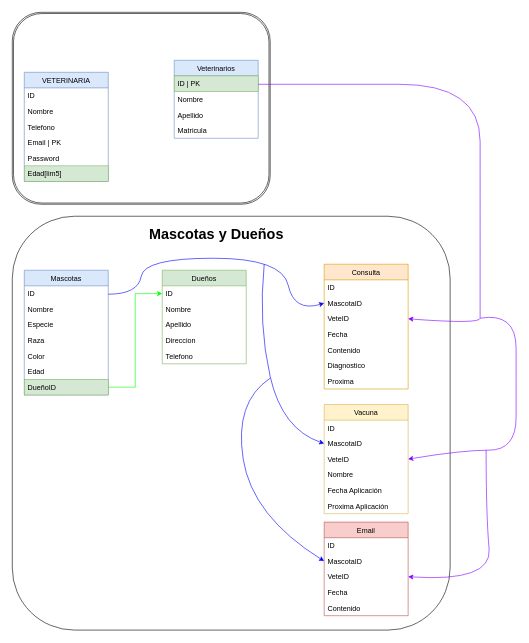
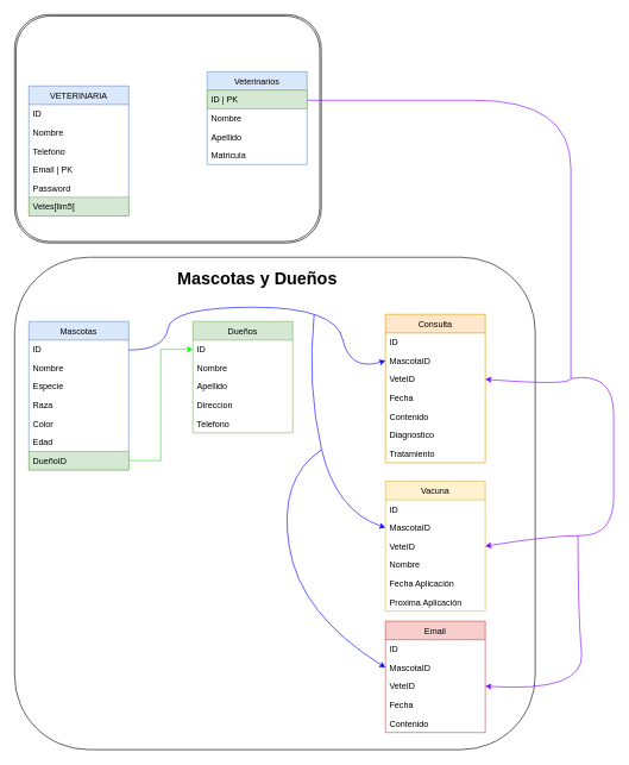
  <mxCell id="0" />
  <mxCell id="1" parent="0" />
  <mxCell id="2" value="" style="shape=ext;double=1;rounded=1;whiteSpace=wrap;html=1;" parent="1" vertex="1"><mxGeometry x="20" y="20" width="430" height="320" as="geometry" /></mxCell>
  <mxCell id="3" value="" style="rounded=1;whiteSpace=wrap;html=1;" parent="1" vertex="1"><mxGeometry x="20" y="360" width="730" height="690" as="geometry" /></mxCell>
  <mxCell id="4" value="Mascotas y Dueños" style="text;strokeColor=none;fillColor=none;html=1;fontSize=24;fontStyle=1;verticalAlign=middle;align=center;" parent="1" vertex="1"><mxGeometry x="310" y="370" width="100" height="40" as="geometry" /></mxCell>
  <mxCell id="5" style="edgeStyle=orthogonalEdgeStyle;rounded=0;orthogonalLoop=1;jettySize=auto;html=1;exitX=1;exitY=0.5;exitDx=0;exitDy=0;entryX=0;entryY=0.5;entryDx=0;entryDy=0;strokeColor=#00FF00;" parent="1" source="25" target="27" edge="1"><mxGeometry relative="1" as="geometry" /></mxCell>
  <mxCell id="6" value="VETERINARIA" style="swimlane;fontStyle=0;childLayout=stackLayout;horizontal=1;startSize=26;fillColor=#dae8fc;horizontalStack=0;resizeParent=1;resizeParentMax=0;resizeLast=0;collapsible=1;marginBottom=0;strokeColor=#6c8ebf;" parent="1" vertex="1"><mxGeometry x="40" y="120" width="140" height="182" as="geometry" /></mxCell>
  <mxCell id="7" value="ID " style="text;strokeColor=none;fillColor=none;align=left;verticalAlign=top;spacingLeft=4;spacingRight=4;overflow=hidden;rotatable=0;points=[[0,0.5],[1,0.5]];portConstraint=eastwest;" parent="6" vertex="1"><mxGeometry y="26" width="140" height="26" as="geometry" /></mxCell>
  <mxCell id="8" value="Nombre" style="text;strokeColor=none;fillColor=none;align=left;verticalAlign=top;spacingLeft=4;spacingRight=4;overflow=hidden;rotatable=0;points=[[0,0.5],[1,0.5]];portConstraint=eastwest;" parent="6" vertex="1"><mxGeometry y="52" width="140" height="26" as="geometry" /></mxCell>
  <mxCell id="9" value="Telefono" style="text;strokeColor=none;fillColor=none;align=left;verticalAlign=top;spacingLeft=4;spacingRight=4;overflow=hidden;rotatable=0;points=[[0,0.5],[1,0.5]];portConstraint=eastwest;" parent="6" vertex="1"><mxGeometry y="78" width="140" height="26" as="geometry" /></mxCell>
  <mxCell id="10" value="Email | PK" style="text;strokeColor=none;fillColor=none;align=left;verticalAlign=top;spacingLeft=4;spacingRight=4;overflow=hidden;rotatable=0;points=[[0,0.5],[1,0.5]];portConstraint=eastwest;" parent="6" vertex="1"><mxGeometry y="104" width="140" height="26" as="geometry" /></mxCell>
  <mxCell id="11" value="Password" style="text;strokeColor=none;fillColor=none;align=left;verticalAlign=top;spacingLeft=4;spacingRight=4;overflow=hidden;rotatable=0;points=[[0,0.5],[1,0.5]];portConstraint=eastwest;" parent="6" vertex="1"><mxGeometry y="130" width="140" height="26" as="geometry" /></mxCell>
- <mxCell id="12" value="Edad[lim5]" style="text;strokeColor=#82b366;fillColor=#d5e8d4;align=left;verticalAlign=top;spacingLeft=4;spacingRight=4;overflow=hidden;rotatable=0;points=[[0,0.5],[1,0.5]];portConstraint=eastwest;" parent="6" vertex="1"><mxGeometry y="156" width="140" height="26" as="geometry" /></mxCell>
+ <mxCell id="12" value="Vetes[lim5]" style="text;strokeColor=#82b366;fillColor=#d5e8d4;align=left;verticalAlign=top;spacingLeft=4;spacingRight=4;overflow=hidden;rotatable=0;points=[[0,0.5],[1,0.5]];portConstraint=eastwest;" parent="6" vertex="1"><mxGeometry y="156" width="140" height="26" as="geometry" /></mxCell>
  <mxCell id="13" value="Veterinarios" style="swimlane;fontStyle=0;childLayout=stackLayout;horizontal=1;startSize=26;fillColor=#dae8fc;horizontalStack=0;resizeParent=1;resizeParentMax=0;resizeLast=0;collapsible=1;marginBottom=0;strokeColor=#6c8ebf;" parent="1" vertex="1"><mxGeometry x="290" y="100" width="140" height="130" as="geometry" /></mxCell>
  <mxCell id="14" value="ID | PK" style="text;strokeColor=#82b366;fillColor=#d5e8d4;align=left;verticalAlign=top;spacingLeft=4;spacingRight=4;overflow=hidden;rotatable=0;points=[[0,0.5],[1,0.5]];portConstraint=eastwest;" parent="13" vertex="1"><mxGeometry y="26" width="140" height="26" as="geometry" /></mxCell>
  <mxCell id="15" value="Nombre" style="text;strokeColor=none;fillColor=none;align=left;verticalAlign=top;spacingLeft=4;spacingRight=4;overflow=hidden;rotatable=0;points=[[0,0.5],[1,0.5]];portConstraint=eastwest;" parent="13" vertex="1"><mxGeometry y="52" width="140" height="26" as="geometry" /></mxCell>
  <mxCell id="16" value="Apellido" style="text;strokeColor=none;fillColor=none;align=left;verticalAlign=top;spacingLeft=4;spacingRight=4;overflow=hidden;rotatable=0;points=[[0,0.5],[1,0.5]];portConstraint=eastwest;" parent="13" vertex="1"><mxGeometry y="78" width="140" height="26" as="geometry" /></mxCell>
  <mxCell id="17" value="Matricula" style="text;strokeColor=none;fillColor=none;align=left;verticalAlign=top;spacingLeft=4;spacingRight=4;overflow=hidden;rotatable=0;points=[[0,0.5],[1,0.5]];portConstraint=eastwest;" parent="13" vertex="1"><mxGeometry y="104" width="140" height="26" as="geometry" /></mxCell>
  <mxCell id="18" value="Mascotas" style="swimlane;fontStyle=0;childLayout=stackLayout;horizontal=1;startSize=26;fillColor=#dae8fc;horizontalStack=0;resizeParent=1;resizeParentMax=0;resizeLast=0;collapsible=1;marginBottom=0;strokeColor=#6c8ebf;" parent="1" vertex="1"><mxGeometry x="40" y="450" width="140" height="208" as="geometry" /></mxCell>
  <mxCell id="19" value="ID" style="text;strokeColor=none;fillColor=none;align=left;verticalAlign=top;spacingLeft=4;spacingRight=4;overflow=hidden;rotatable=0;points=[[0,0.5],[1,0.5]];portConstraint=eastwest;" parent="18" vertex="1"><mxGeometry y="26" width="140" height="26" as="geometry" /></mxCell>
  <mxCell id="20" value="Nombre" style="text;strokeColor=none;fillColor=none;align=left;verticalAlign=top;spacingLeft=4;spacingRight=4;overflow=hidden;rotatable=0;points=[[0,0.5],[1,0.5]];portConstraint=eastwest;" parent="18" vertex="1"><mxGeometry y="52" width="140" height="26" as="geometry" /></mxCell>
  <mxCell id="21" value="Especie" style="text;strokeColor=none;fillColor=none;align=left;verticalAlign=top;spacingLeft=4;spacingRight=4;overflow=hidden;rotatable=0;points=[[0,0.5],[1,0.5]];portConstraint=eastwest;" parent="18" vertex="1"><mxGeometry y="78" width="140" height="26" as="geometry" /></mxCell>
  <mxCell id="22" value="Raza" style="text;strokeColor=none;fillColor=none;align=left;verticalAlign=top;spacingLeft=4;spacingRight=4;overflow=hidden;rotatable=0;points=[[0,0.5],[1,0.5]];portConstraint=eastwest;" parent="18" vertex="1"><mxGeometry y="104" width="140" height="26" as="geometry" /></mxCell>
  <mxCell id="23" value="Color" style="text;strokeColor=none;fillColor=none;align=left;verticalAlign=top;spacingLeft=4;spacingRight=4;overflow=hidden;rotatable=0;points=[[0,0.5],[1,0.5]];portConstraint=eastwest;" parent="18" vertex="1"><mxGeometry y="130" width="140" height="26" as="geometry" /></mxCell>
  <mxCell id="24" value="Edad" style="text;strokeColor=none;fillColor=none;align=left;verticalAlign=top;spacingLeft=4;spacingRight=4;overflow=hidden;rotatable=0;points=[[0,0.5],[1,0.5]];portConstraint=eastwest;" parent="18" vertex="1"><mxGeometry y="156" width="140" height="26" as="geometry" /></mxCell>
  <mxCell id="25" value="DueñoID" style="text;strokeColor=#82b366;fillColor=#d5e8d4;align=left;verticalAlign=top;spacingLeft=4;spacingRight=4;overflow=hidden;rotatable=0;points=[[0,0.5],[1,0.5]];portConstraint=eastwest;" parent="18" vertex="1"><mxGeometry y="182" width="140" height="26" as="geometry" /></mxCell>
  <mxCell id="26" value="Dueños" style="swimlane;fontStyle=0;childLayout=stackLayout;horizontal=1;startSize=26;fillColor=#d5e8d4;horizontalStack=0;resizeParent=1;resizeParentMax=0;resizeLast=0;collapsible=1;marginBottom=0;strokeColor=#82b366;" parent="1" vertex="1"><mxGeometry x="270" y="450" width="140" height="156" as="geometry" /></mxCell>
  <mxCell id="27" value="ID" style="text;strokeColor=none;fillColor=none;align=left;verticalAlign=top;spacingLeft=4;spacingRight=4;overflow=hidden;rotatable=0;points=[[0,0.5],[1,0.5]];portConstraint=eastwest;" parent="26" vertex="1"><mxGeometry y="26" width="140" height="26" as="geometry" /></mxCell>
  <mxCell id="28" value="Nombre" style="text;strokeColor=none;fillColor=none;align=left;verticalAlign=top;spacingLeft=4;spacingRight=4;overflow=hidden;rotatable=0;points=[[0,0.5],[1,0.5]];portConstraint=eastwest;" parent="26" vertex="1"><mxGeometry y="52" width="140" height="26" as="geometry" /></mxCell>
  <mxCell id="29" value="Apellido" style="text;strokeColor=none;fillColor=none;align=left;verticalAlign=top;spacingLeft=4;spacingRight=4;overflow=hidden;rotatable=0;points=[[0,0.5],[1,0.5]];portConstraint=eastwest;" parent="26" vertex="1"><mxGeometry y="78" width="140" height="26" as="geometry" /></mxCell>
  <mxCell id="30" value="Direccion" style="text;strokeColor=none;fillColor=none;align=left;verticalAlign=top;spacingLeft=4;spacingRight=4;overflow=hidden;rotatable=0;points=[[0,0.5],[1,0.5]];portConstraint=eastwest;" parent="26" vertex="1"><mxGeometry y="104" width="140" height="26" as="geometry" /></mxCell>
  <mxCell id="31" value="Telefono" style="text;strokeColor=none;fillColor=none;align=left;verticalAlign=top;spacingLeft=4;spacingRight=4;overflow=hidden;rotatable=0;points=[[0,0.5],[1,0.5]];portConstraint=eastwest;" parent="26" vertex="1"><mxGeometry y="130" width="140" height="26" as="geometry" /></mxCell>
  <mxCell id="32" value="Consulta" style="swimlane;fontStyle=0;childLayout=stackLayout;horizontal=1;startSize=26;fillColor=#ffe6cc;horizontalStack=0;resizeParent=1;resizeParentMax=0;resizeLast=0;collapsible=1;marginBottom=0;strokeColor=#d79b00;" parent="1" vertex="1"><mxGeometry x="540" y="440" width="140" height="208" as="geometry" /></mxCell>
  <mxCell id="33" value="ID" style="text;strokeColor=none;fillColor=none;align=left;verticalAlign=top;spacingLeft=4;spacingRight=4;overflow=hidden;rotatable=0;points=[[0,0.5],[1,0.5]];portConstraint=eastwest;" parent="32" vertex="1"><mxGeometry y="26" width="140" height="26" as="geometry" /></mxCell>
  <mxCell id="34" value="MascotaID" style="text;strokeColor=none;fillColor=none;align=left;verticalAlign=top;spacingLeft=4;spacingRight=4;overflow=hidden;rotatable=0;points=[[0,0.5],[1,0.5]];portConstraint=eastwest;" parent="32" vertex="1"><mxGeometry y="52" width="140" height="26" as="geometry" /></mxCell>
  <mxCell id="35" value="VeteID" style="text;strokeColor=none;fillColor=none;align=left;verticalAlign=top;spacingLeft=4;spacingRight=4;overflow=hidden;rotatable=0;points=[[0,0.5],[1,0.5]];portConstraint=eastwest;" parent="32" vertex="1"><mxGeometry y="78" width="140" height="26" as="geometry" /></mxCell>
  <mxCell id="36" value="Fecha" style="text;strokeColor=none;fillColor=none;align=left;verticalAlign=top;spacingLeft=4;spacingRight=4;overflow=hidden;rotatable=0;points=[[0,0.5],[1,0.5]];portConstraint=eastwest;" parent="32" vertex="1"><mxGeometry y="104" width="140" height="26" as="geometry" /></mxCell>
  <mxCell id="37" value="Contenido" style="text;strokeColor=none;fillColor=none;align=left;verticalAlign=top;spacingLeft=4;spacingRight=4;overflow=hidden;rotatable=0;points=[[0,0.5],[1,0.5]];portConstraint=eastwest;" parent="32" vertex="1"><mxGeometry y="130" width="140" height="26" as="geometry" /></mxCell>
  <mxCell id="38" value="Diagnostico" style="text;strokeColor=none;fillColor=none;align=left;verticalAlign=top;spacingLeft=4;spacingRight=4;overflow=hidden;rotatable=0;points=[[0,0.5],[1,0.5]];portConstraint=eastwest;" parent="32" vertex="1"><mxGeometry y="156" width="140" height="26" as="geometry" /></mxCell>
- <mxCell id="39" value="Proxima" style="text;strokeColor=none;fillColor=none;align=left;verticalAlign=top;spacingLeft=4;spacingRight=4;overflow=hidden;rotatable=0;points=[[0,0.5],[1,0.5]];portConstraint=eastwest;" parent="32" vertex="1"><mxGeometry y="182" width="140" height="26" as="geometry" /></mxCell>
+ <mxCell id="39" value="Tratamiento" style="text;strokeColor=none;fillColor=none;align=left;verticalAlign=top;spacingLeft=4;spacingRight=4;overflow=hidden;rotatable=0;points=[[0,0.5],[1,0.5]];portConstraint=eastwest;" parent="32" vertex="1"><mxGeometry y="182" width="140" height="26" as="geometry" /></mxCell>
  <mxCell id="40" value="" style="curved=1;endArrow=classic;html=1;entryX=0;entryY=0.5;entryDx=0;entryDy=0;strokeColor=#0000FF;" parent="1" target="34" edge="1"><mxGeometry width="50" height="50" relative="1" as="geometry"><mxPoint x="180" y="490" as="sourcePoint" /><mxPoint x="230" y="440" as="targetPoint" /><Array as="points"><mxPoint x="230" y="490" /><mxPoint x="240" y="430" /><mxPoint x="470" y="430" /><mxPoint x="490" y="520" /></Array></mxGeometry></mxCell>
  <mxCell id="41" value="" style="curved=1;endArrow=classic;html=1;strokeColor=#0000FF;entryX=0;entryY=0.5;entryDx=0;entryDy=0;" parent="1" target="45" edge="1"><mxGeometry width="50" height="50" relative="1" as="geometry"><mxPoint x="440" y="440" as="sourcePoint" /><mxPoint x="490" y="390" as="targetPoint" /><Array as="points"><mxPoint x="430" y="540" /><mxPoint x="470" y="715" /></Array></mxGeometry></mxCell>
  <mxCell id="42" value="" style="curved=1;endArrow=classic;html=1;strokeColor=#0000FF;entryX=0;entryY=0.5;entryDx=0;entryDy=0;" parent="1" target="52" edge="1"><mxGeometry width="50" height="50" relative="1" as="geometry"><mxPoint x="450" y="630" as="sourcePoint" /><mxPoint x="500" y="580" as="targetPoint" /><Array as="points"><mxPoint x="390" y="670" /><mxPoint x="420" y="860" /></Array></mxGeometry></mxCell>
  <mxCell id="43" value="Vacuna" style="swimlane;fontStyle=0;childLayout=stackLayout;horizontal=1;startSize=26;fillColor=#fff2cc;horizontalStack=0;resizeParent=1;resizeParentMax=0;resizeLast=0;collapsible=1;marginBottom=0;strokeColor=#d6b656;" parent="1" vertex="1"><mxGeometry x="540" y="674" width="140" height="182" as="geometry" /></mxCell>
  <mxCell id="44" value="ID" style="text;strokeColor=none;fillColor=none;align=left;verticalAlign=top;spacingLeft=4;spacingRight=4;overflow=hidden;rotatable=0;points=[[0,0.5],[1,0.5]];portConstraint=eastwest;" parent="43" vertex="1"><mxGeometry y="26" width="140" height="26" as="geometry" /></mxCell>
  <mxCell id="45" value="MascotaID" style="text;strokeColor=none;fillColor=none;align=left;verticalAlign=top;spacingLeft=4;spacingRight=4;overflow=hidden;rotatable=0;points=[[0,0.5],[1,0.5]];portConstraint=eastwest;" parent="43" vertex="1"><mxGeometry y="52" width="140" height="26" as="geometry" /></mxCell>
  <mxCell id="46" value="VeteID" style="text;strokeColor=none;fillColor=none;align=left;verticalAlign=top;spacingLeft=4;spacingRight=4;overflow=hidden;rotatable=0;points=[[0,0.5],[1,0.5]];portConstraint=eastwest;" parent="43" vertex="1"><mxGeometry y="78" width="140" height="26" as="geometry" /></mxCell>
  <mxCell id="47" value="Nombre" style="text;strokeColor=none;fillColor=none;align=left;verticalAlign=top;spacingLeft=4;spacingRight=4;overflow=hidden;rotatable=0;points=[[0,0.5],[1,0.5]];portConstraint=eastwest;" parent="43" vertex="1"><mxGeometry y="104" width="140" height="26" as="geometry" /></mxCell>
  <mxCell id="48" value="Fecha Aplicación" style="text;strokeColor=none;fillColor=none;align=left;verticalAlign=top;spacingLeft=4;spacingRight=4;overflow=hidden;rotatable=0;points=[[0,0.5],[1,0.5]];portConstraint=eastwest;" parent="43" vertex="1"><mxGeometry y="130" width="140" height="26" as="geometry" /></mxCell>
  <mxCell id="49" value="Proxima Aplicación" style="text;strokeColor=none;fillColor=none;align=left;verticalAlign=top;spacingLeft=4;spacingRight=4;overflow=hidden;rotatable=0;points=[[0,0.5],[1,0.5]];portConstraint=eastwest;" parent="43" vertex="1"><mxGeometry y="156" width="140" height="26" as="geometry" /></mxCell>
  <mxCell id="50" value="Email" style="swimlane;fontStyle=0;childLayout=stackLayout;horizontal=1;startSize=26;fillColor=#f8cecc;horizontalStack=0;resizeParent=1;resizeParentMax=0;resizeLast=0;collapsible=1;marginBottom=0;strokeColor=#b85450;" parent="1" vertex="1"><mxGeometry x="540" y="870" width="140" height="156" as="geometry" /></mxCell>
  <mxCell id="51" value="ID" style="text;strokeColor=none;fillColor=none;align=left;verticalAlign=top;spacingLeft=4;spacingRight=4;overflow=hidden;rotatable=0;points=[[0,0.5],[1,0.5]];portConstraint=eastwest;" parent="50" vertex="1"><mxGeometry y="26" width="140" height="26" as="geometry" /></mxCell>
  <mxCell id="52" value="MascotaID" style="text;strokeColor=none;fillColor=none;align=left;verticalAlign=top;spacingLeft=4;spacingRight=4;overflow=hidden;rotatable=0;points=[[0,0.5],[1,0.5]];portConstraint=eastwest;" parent="50" vertex="1"><mxGeometry y="52" width="140" height="26" as="geometry" /></mxCell>
  <mxCell id="53" value="VeteID" style="text;strokeColor=none;fillColor=none;align=left;verticalAlign=top;spacingLeft=4;spacingRight=4;overflow=hidden;rotatable=0;points=[[0,0.5],[1,0.5]];portConstraint=eastwest;" parent="50" vertex="1"><mxGeometry y="78" width="140" height="26" as="geometry" /></mxCell>
  <mxCell id="54" value="Fecha" style="text;strokeColor=none;fillColor=none;align=left;verticalAlign=top;spacingLeft=4;spacingRight=4;overflow=hidden;rotatable=0;points=[[0,0.5],[1,0.5]];portConstraint=eastwest;" parent="50" vertex="1"><mxGeometry y="104" width="140" height="26" as="geometry" /></mxCell>
  <mxCell id="55" value="Contenido" style="text;strokeColor=none;fillColor=none;align=left;verticalAlign=top;spacingLeft=4;spacingRight=4;overflow=hidden;rotatable=0;points=[[0,0.5],[1,0.5]];portConstraint=eastwest;" parent="50" vertex="1"><mxGeometry y="130" width="140" height="26" as="geometry" /></mxCell>
  <mxCell id="56" value="" style="curved=1;endArrow=classic;html=1;entryX=1;entryY=0.5;entryDx=0;entryDy=0;strokeColor=#7F00FF;" parent="1" target="35" edge="1"><mxGeometry width="50" height="50" relative="1" as="geometry"><mxPoint x="430" y="140" as="sourcePoint" /><mxPoint x="480" y="90" as="targetPoint" /><Array as="points"><mxPoint x="530" y="140" /><mxPoint x="800" y="140" /><mxPoint x="800" y="330" /><mxPoint x="800" y="440" /><mxPoint x="800" y="490" /><mxPoint x="800" y="520" /><mxPoint x="800" y="540" /></Array></mxGeometry></mxCell>
  <mxCell id="57" value="" style="curved=1;endArrow=classic;html=1;entryX=1;entryY=0.5;entryDx=0;entryDy=0;strokeColor=#7F00FF;" parent="1" target="46" edge="1"><mxGeometry width="50" height="50" relative="1" as="geometry"><mxPoint x="800" y="530" as="sourcePoint" /><mxPoint x="850" y="480" as="targetPoint" /><Array as="points"><mxPoint x="860" y="520" /><mxPoint x="860" y="640" /><mxPoint x="860" y="750" /><mxPoint x="770" y="750" /></Array></mxGeometry></mxCell>
  <mxCell id="58" value="" style="curved=1;endArrow=classic;html=1;entryX=1;entryY=0.5;entryDx=0;entryDy=0;strokeColor=#7F00FF;" parent="1" target="53" edge="1"><mxGeometry width="50" height="50" relative="1" as="geometry"><mxPoint x="810" y="750" as="sourcePoint" /><mxPoint x="810" y="690" as="targetPoint" /><Array as="points"><mxPoint x="810" y="750" /><mxPoint x="810" y="860" /><mxPoint x="820" y="970" /></Array></mxGeometry></mxCell>
